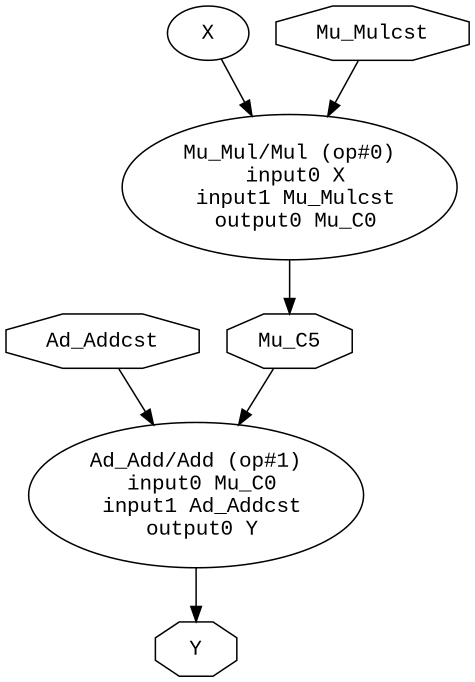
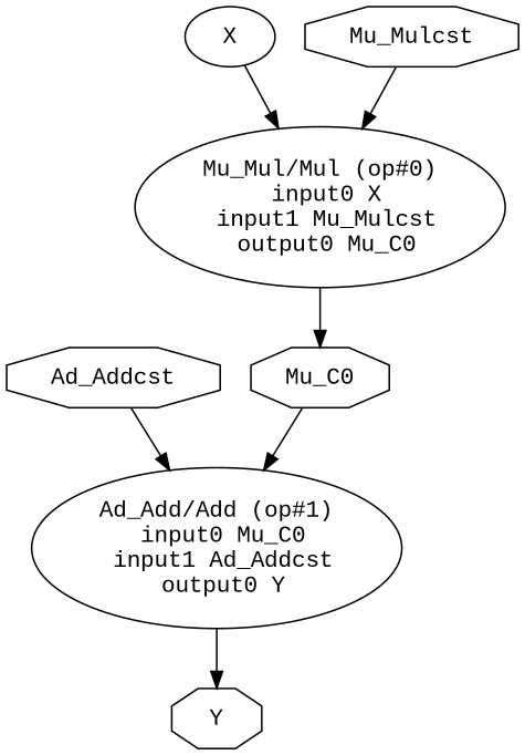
  digraph {
    fontname="Liberation Mono"
    rankdir=TB
    node [fontname="Liberation Mono" shape=octagon]
    edge [fontname="Liberation Mono"]
    "Mu_Mul/Mul (op#0)\n input0 X\n input1 Mu_Mulcst\n output0 Mu_C0" [height=1.3356 width=2.5927 shape=""]
-   n2 [height=0.5 label=Mu_C5 width=1.1529]
+   n2 [height=0.5 label=Mu_C0 width=1.1529]
    "Ad_Add/Add (op#1)\n input0 Mu_C0\n input1 Ad_Addcst\n output0 Y" [height=1.3356 width=2.6909 shape=""]
    n4 [height=0.5 label=Y width=0.75]
    n5 [height=0.5 label=X shape=ellipse width=0.75]
    n6 [height=0.5 label=Mu_Mulcst width=1.5829]
    n7 [height=0.5 label=Ad_Addcst width=1.6219]
    "Mu_Mul/Mul (op#0)\n input0 X\n input1 Mu_Mulcst\n output0 Mu_C0" -> n2
    n2 -> "Ad_Add/Add (op#1)\n input0 Mu_C0\n input1 Ad_Addcst\n output0 Y"
    "Ad_Add/Add (op#1)\n input0 Mu_C0\n input1 Ad_Addcst\n output0 Y" -> n4
    n5 -> "Mu_Mul/Mul (op#0)\n input0 X\n input1 Mu_Mulcst\n output0 Mu_C0"
    n6 -> "Mu_Mul/Mul (op#0)\n input0 X\n input1 Mu_Mulcst\n output0 Mu_C0"
    n7 -> "Ad_Add/Add (op#1)\n input0 Mu_C0\n input1 Ad_Addcst\n output0 Y"
  }
